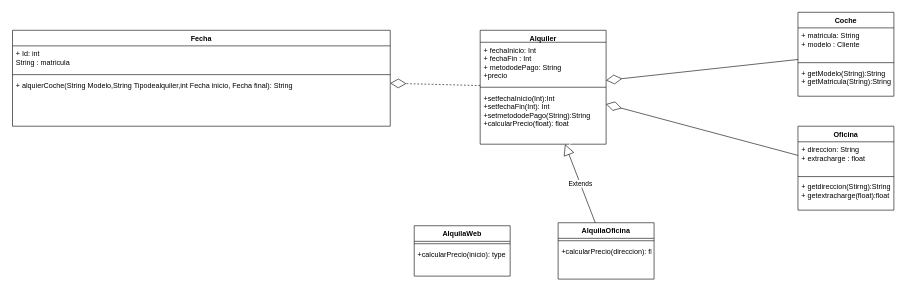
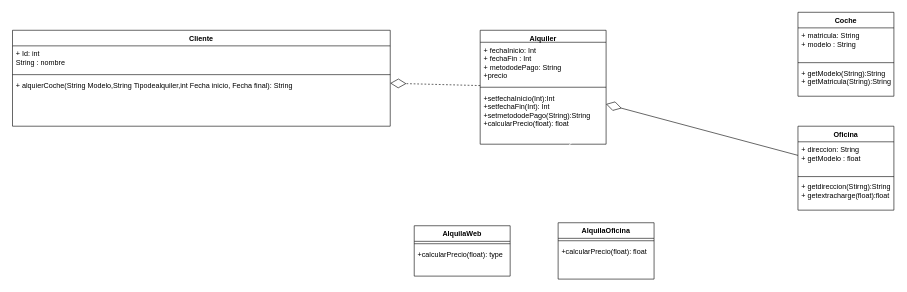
  <mxCell id="0" />
  <mxCell id="1" parent="0" />
- <mxCell id="2" value="Fecha" style="swimlane;fontStyle=1;align=center;verticalAlign=top;childLayout=stackLayout;horizontal=1;startSize=26;horizontalStack=0;resizeParent=1;resizeParentMax=0;resizeLast=0;collapsible=1;marginBottom=0;" parent="1" vertex="1"><mxGeometry x="20" y="50" width="630" height="160" as="geometry" /></mxCell>
- <mxCell id="3" value="+ Id: int&#10;String : matricula" style="text;strokeColor=none;fillColor=none;align=left;verticalAlign=top;spacingLeft=4;spacingRight=4;overflow=hidden;rotatable=0;points=[[0,0.5],[1,0.5]];portConstraint=eastwest;" parent="2" vertex="1"><mxGeometry y="26" width="630" height="44" as="geometry" /></mxCell>
+ <mxCell id="2" value="Cliente" style="swimlane;fontStyle=1;align=center;verticalAlign=top;childLayout=stackLayout;horizontal=1;startSize=26;horizontalStack=0;resizeParent=1;resizeParentMax=0;resizeLast=0;collapsible=1;marginBottom=0;" parent="1" vertex="1"><mxGeometry x="20" y="50" width="630" height="160" as="geometry" /></mxCell>
+ <mxCell id="3" value="+ Id: int&#10;String : nombre" style="text;strokeColor=none;fillColor=none;align=left;verticalAlign=top;spacingLeft=4;spacingRight=4;overflow=hidden;rotatable=0;points=[[0,0.5],[1,0.5]];portConstraint=eastwest;" parent="2" vertex="1"><mxGeometry y="26" width="630" height="44" as="geometry" /></mxCell>
  <mxCell id="4" value="" style="line;strokeWidth=1;fillColor=none;align=left;verticalAlign=middle;spacingTop=-1;spacingLeft=3;spacingRight=3;rotatable=0;labelPosition=right;points=[];portConstraint=eastwest;strokeColor=inherit;" parent="2" vertex="1"><mxGeometry y="70" width="630" height="8" as="geometry" /></mxCell>
  <mxCell id="5" value="+ alquierCoche(String Modelo,String Tipodealquiler,int Fecha inicio, Fecha final): String" style="text;strokeColor=none;fillColor=none;align=left;verticalAlign=top;spacingLeft=4;spacingRight=4;overflow=hidden;rotatable=0;points=[[0,0.5],[1,0.5]];portConstraint=eastwest;" parent="2" vertex="1"><mxGeometry y="78" width="630" height="82" as="geometry" /></mxCell>
  <mxCell id="6" value="Coche" style="swimlane;fontStyle=1;align=center;verticalAlign=top;childLayout=stackLayout;horizontal=1;startSize=26;horizontalStack=0;resizeParent=1;resizeParentMax=0;resizeLast=0;collapsible=1;marginBottom=0;" parent="1" vertex="1"><mxGeometry x="1330" y="20" width="160" height="140" as="geometry" /></mxCell>
- <mxCell id="7" value="+ matricula: String&#10;+ modelo : Cliente" style="text;strokeColor=none;fillColor=none;align=left;verticalAlign=top;spacingLeft=4;spacingRight=4;overflow=hidden;rotatable=0;points=[[0,0.5],[1,0.5]];portConstraint=eastwest;" parent="6" vertex="1"><mxGeometry y="26" width="160" height="54" as="geometry" /></mxCell>
+ <mxCell id="7" value="+ matricula: String&#10;+ modelo : String" style="text;strokeColor=none;fillColor=none;align=left;verticalAlign=top;spacingLeft=4;spacingRight=4;overflow=hidden;rotatable=0;points=[[0,0.5],[1,0.5]];portConstraint=eastwest;" parent="6" vertex="1"><mxGeometry y="26" width="160" height="54" as="geometry" /></mxCell>
  <mxCell id="8" value="" style="line;strokeWidth=1;fillColor=none;align=left;verticalAlign=middle;spacingTop=-1;spacingLeft=3;spacingRight=3;rotatable=0;labelPosition=right;points=[];portConstraint=eastwest;strokeColor=inherit;" parent="6" vertex="1"><mxGeometry y="80" width="160" height="8" as="geometry" /></mxCell>
  <mxCell id="9" value="+ getModelo(String):String&#10;+ getMatricula(String):String" style="text;strokeColor=none;fillColor=none;align=left;verticalAlign=top;spacingLeft=4;spacingRight=4;overflow=hidden;rotatable=0;points=[[0,0.5],[1,0.5]];portConstraint=eastwest;" parent="6" vertex="1"><mxGeometry y="88" width="160" height="52" as="geometry" /></mxCell>
  <mxCell id="10" value="Oficina" style="swimlane;fontStyle=1;align=center;verticalAlign=top;childLayout=stackLayout;horizontal=1;startSize=26;horizontalStack=0;resizeParent=1;resizeParentMax=0;resizeLast=0;collapsible=1;marginBottom=0;" parent="1" vertex="1"><mxGeometry x="1330" y="210" width="160" height="140" as="geometry" /></mxCell>
- <mxCell id="11" value="+ direccion: String&#10;+ extracharge : float" style="text;strokeColor=none;fillColor=none;align=left;verticalAlign=top;spacingLeft=4;spacingRight=4;overflow=hidden;rotatable=0;points=[[0,0.5],[1,0.5]];portConstraint=eastwest;" parent="10" vertex="1"><mxGeometry y="26" width="160" height="54" as="geometry" /></mxCell>
+ <mxCell id="11" value="+ direccion: String&#10;+ getModelo : float" style="text;strokeColor=none;fillColor=none;align=left;verticalAlign=top;spacingLeft=4;spacingRight=4;overflow=hidden;rotatable=0;points=[[0,0.5],[1,0.5]];portConstraint=eastwest;" parent="10" vertex="1"><mxGeometry y="26" width="160" height="54" as="geometry" /></mxCell>
  <mxCell id="12" value="" style="line;strokeWidth=1;fillColor=none;align=left;verticalAlign=middle;spacingTop=-1;spacingLeft=3;spacingRight=3;rotatable=0;labelPosition=right;points=[];portConstraint=eastwest;strokeColor=inherit;" parent="10" vertex="1"><mxGeometry y="80" width="160" height="8" as="geometry" /></mxCell>
  <mxCell id="13" value="+ getdireccion(Stirng):String&#10;+ getextracharge(float):float" style="text;strokeColor=none;fillColor=none;align=left;verticalAlign=top;spacingLeft=4;spacingRight=4;overflow=hidden;rotatable=0;points=[[0,0.5],[1,0.5]];portConstraint=eastwest;" parent="10" vertex="1"><mxGeometry y="88" width="160" height="52" as="geometry" /></mxCell>
  <mxCell id="14" value="Alquiler" style="swimlane;fontStyle=1;align=center;verticalAlign=top;childLayout=stackLayout;horizontal=1;startSize=20;horizontalStack=0;resizeParent=1;resizeParentMax=0;resizeLast=0;collapsible=1;marginBottom=0;" parent="1" vertex="1"><mxGeometry x="800" y="50" width="210" height="190" as="geometry" /></mxCell>
  <mxCell id="15" value="+ fechaInicio: Int&#10;+ fechaFin : Int&#10;+ metododePago: String&#10;+precio" style="text;strokeColor=none;fillColor=none;align=left;verticalAlign=top;spacingLeft=4;spacingRight=4;overflow=hidden;rotatable=0;points=[[0,0.5],[1,0.5]];portConstraint=eastwest;" parent="14" vertex="1"><mxGeometry y="20" width="210" height="70" as="geometry" /></mxCell>
  <mxCell id="16" value="" style="line;strokeWidth=1;fillColor=none;align=left;verticalAlign=middle;spacingTop=-1;spacingLeft=3;spacingRight=3;rotatable=0;labelPosition=right;points=[];portConstraint=eastwest;strokeColor=inherit;" parent="14" vertex="1"><mxGeometry y="90" width="210" height="10" as="geometry" /></mxCell>
  <mxCell id="17" value="+setfechaInicio(Int):Int&#10;+setfechaFin(Int): Int&#10;+setmetododePago(String):String&#10;+calcularPrecio(float): float&#10;" style="text;strokeColor=none;fillColor=none;align=left;verticalAlign=top;spacingLeft=4;spacingRight=4;overflow=hidden;rotatable=0;points=[[0,0.5],[1,0.5]];portConstraint=eastwest;" parent="14" vertex="1"><mxGeometry y="100" width="210" height="90" as="geometry" /></mxCell>
  <mxCell id="18" value="AlquilaWeb" style="swimlane;fontStyle=1;align=center;verticalAlign=top;childLayout=stackLayout;horizontal=1;startSize=26;horizontalStack=0;resizeParent=1;resizeParentMax=0;resizeLast=0;collapsible=1;marginBottom=0;" parent="1" vertex="1"><mxGeometry x="690" y="376" width="160" height="84" as="geometry" /></mxCell>
  <mxCell id="19" value="" style="line;strokeWidth=1;fillColor=none;align=left;verticalAlign=middle;spacingTop=-1;spacingLeft=3;spacingRight=3;rotatable=0;labelPosition=right;points=[];portConstraint=eastwest;strokeColor=inherit;" parent="18" vertex="1"><mxGeometry y="26" width="160" height="8" as="geometry" /></mxCell>
- <mxCell id="20" value="+calcularPrecio(inicio): type" style="text;strokeColor=none;fillColor=none;align=left;verticalAlign=top;spacingLeft=4;spacingRight=4;overflow=hidden;rotatable=0;points=[[0,0.5],[1,0.5]];portConstraint=eastwest;" parent="18" vertex="1"><mxGeometry y="34" width="160" height="50" as="geometry" /></mxCell>
+ <mxCell id="20" value="+calcularPrecio(float): type" style="text;strokeColor=none;fillColor=none;align=left;verticalAlign=top;spacingLeft=4;spacingRight=4;overflow=hidden;rotatable=0;points=[[0,0.5],[1,0.5]];portConstraint=eastwest;" parent="18" vertex="1"><mxGeometry y="34" width="160" height="50" as="geometry" /></mxCell>
  <mxCell id="21" value="AlquilaOficina" style="swimlane;fontStyle=1;align=center;verticalAlign=top;childLayout=stackLayout;horizontal=1;startSize=26;horizontalStack=0;resizeParent=1;resizeParentMax=0;resizeLast=0;collapsible=1;marginBottom=0;" parent="1" vertex="1"><mxGeometry x="930" y="371" width="160" height="94" as="geometry" /></mxCell>
  <mxCell id="22" value="" style="line;strokeWidth=1;fillColor=none;align=left;verticalAlign=middle;spacingTop=-1;spacingLeft=3;spacingRight=3;rotatable=0;labelPosition=right;points=[];portConstraint=eastwest;strokeColor=inherit;" parent="21" vertex="1"><mxGeometry y="26" width="160" height="8" as="geometry" /></mxCell>
- <mxCell id="23" value="+calcularPrecio(direccion): float" style="text;strokeColor=none;fillColor=none;align=left;verticalAlign=top;spacingLeft=4;spacingRight=4;overflow=hidden;rotatable=0;points=[[0,0.5],[1,0.5]];portConstraint=eastwest;" parent="21" vertex="1"><mxGeometry y="34" width="160" height="60" as="geometry" /></mxCell>
+ <mxCell id="23" value="+calcularPrecio(float): float" style="text;strokeColor=none;fillColor=none;align=left;verticalAlign=top;spacingLeft=4;spacingRight=4;overflow=hidden;rotatable=0;points=[[0,0.5],[1,0.5]];portConstraint=eastwest;" parent="21" vertex="1"><mxGeometry y="34" width="160" height="60" as="geometry" /></mxCell>
  <mxCell id="24" value="" style="endArrow=diamondThin;endFill=0;endSize=24;html=1;rounded=0;dashed=1;" parent="1" source="14" target="2" edge="1"><mxGeometry width="160" relative="1" as="geometry"><mxPoint x="730" y="170" as="sourcePoint" /><mxPoint x="860" y="210" as="targetPoint" /></mxGeometry></mxCell>
  <mxCell id="25" value="" style="endArrow=classic;html=1;rounded=0;strokeColor=#FFFFFF;" parent="1" edge="1"><mxGeometry width="50" height="50" relative="1" as="geometry"><mxPoint x="870" y="360" as="sourcePoint" /><mxPoint x="900" y="270" as="targetPoint" /></mxGeometry></mxCell>
  <mxCell id="26" value="" style="endArrow=classic;html=1;rounded=0;strokeColor=#FFFFFF;" parent="1" edge="1"><mxGeometry width="50" height="50" relative="1" as="geometry"><mxPoint x="940" y="250" as="sourcePoint" /><mxPoint x="990" y="200" as="targetPoint" /></mxGeometry></mxCell>
  <mxCell id="27" value="" style="endArrow=classic;html=1;rounded=0;strokeColor=#FFFFFF;" parent="1" edge="1"><mxGeometry width="50" height="50" relative="1" as="geometry"><mxPoint x="940" y="250" as="sourcePoint" /><mxPoint x="990" y="200" as="targetPoint" /></mxGeometry></mxCell>
- <mxCell id="28" value="Extends" style="endArrow=block;endSize=16;endFill=0;html=1;rounded=0;" edge="1" parent="1" source="21" target="14"><mxGeometry width="160" relative="1" as="geometry"><mxPoint x="801" y="386" as="sourcePoint" /><mxPoint x="868" y="250" as="targetPoint" /></mxGeometry></mxCell>
  <mxCell id="29" value="" style="endArrow=diamondThin;endFill=0;endSize=24;html=1;rounded=0;" edge="1" parent="1" source="10" target="14"><mxGeometry width="160" relative="1" as="geometry"><mxPoint x="940" y="210" as="sourcePoint" /><mxPoint x="1100" y="210" as="targetPoint" /></mxGeometry></mxCell>
- <mxCell id="30" value="" style="endArrow=diamondThin;endFill=0;endSize=24;html=1;rounded=0;" edge="1" parent="1" source="6" target="14"><mxGeometry width="160" relative="1" as="geometry"><mxPoint x="880" y="180" as="sourcePoint" /><mxPoint x="1010" y="170" as="targetPoint" /></mxGeometry></mxCell>
